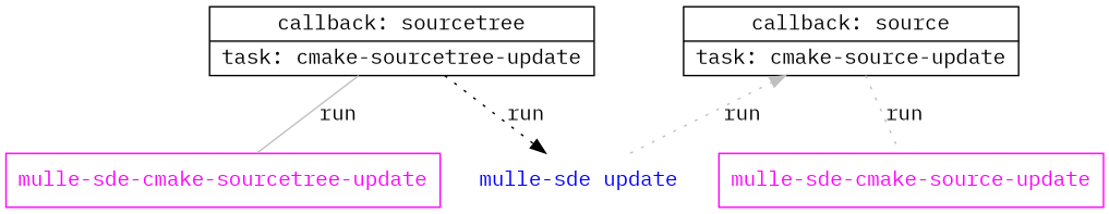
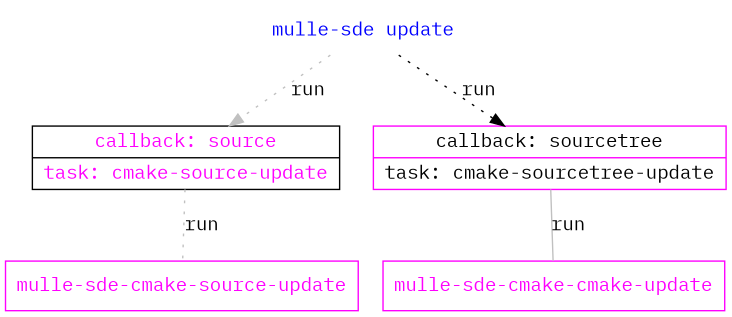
  digraph {
    fontname="IBM Plex Mono"
    rankdir=TD
    node [fontname="IBM Plex Mono" shape=record]
    edge [color=gray fontname="IBM Plex Mono" style=dotted]
-   "mulle-sde-cmake-sourcetree-update" [color=magenta fontcolor=magenta]
+   "mulle-sde-cmake-sourcetree-update" [color=magenta fontcolor=magenta label="mulle-sde-cmake-cmake-update"]
    "mulle-sde-cmake-source-update" [color=magenta fontcolor=magenta]
-   n3 [label="{ callback: source| task: cmake-source-update}"]
-   n4 [label="{ callback: sourcetree| task: cmake-sourcetree-update}"]
+   n3 [label="{ callback: source| task: cmake-source-update}" fontcolor=magenta]
+   n4 [label="{ callback: sourcetree| task: cmake-sourcetree-update}" color=magenta]
    "mulle-sde update" [fontcolor=blue shape=none]
    subgraph sub_1 {
      rank=same
      "mulle-sde-cmake-sourcetree-update"
      "mulle-sde-cmake-source-update"
    }
    subgraph sub_2 {
      rank=same
      n3
      n4
    }
    subgraph sub_3 {
      rank=last
      "mulle-sde update"
    }
    n3 -> "mulle-sde-cmake-source-update" [arrowhead=none label=run]
    n4 -> "mulle-sde-cmake-sourcetree-update" [arrowhead=none label=run style=""]
    "mulle-sde update" -> n3 [label=run]
-   n4 -> "mulle-sde update" [color=black label=run]
+   "mulle-sde update" -> n4 [color=black label=run]
  }
